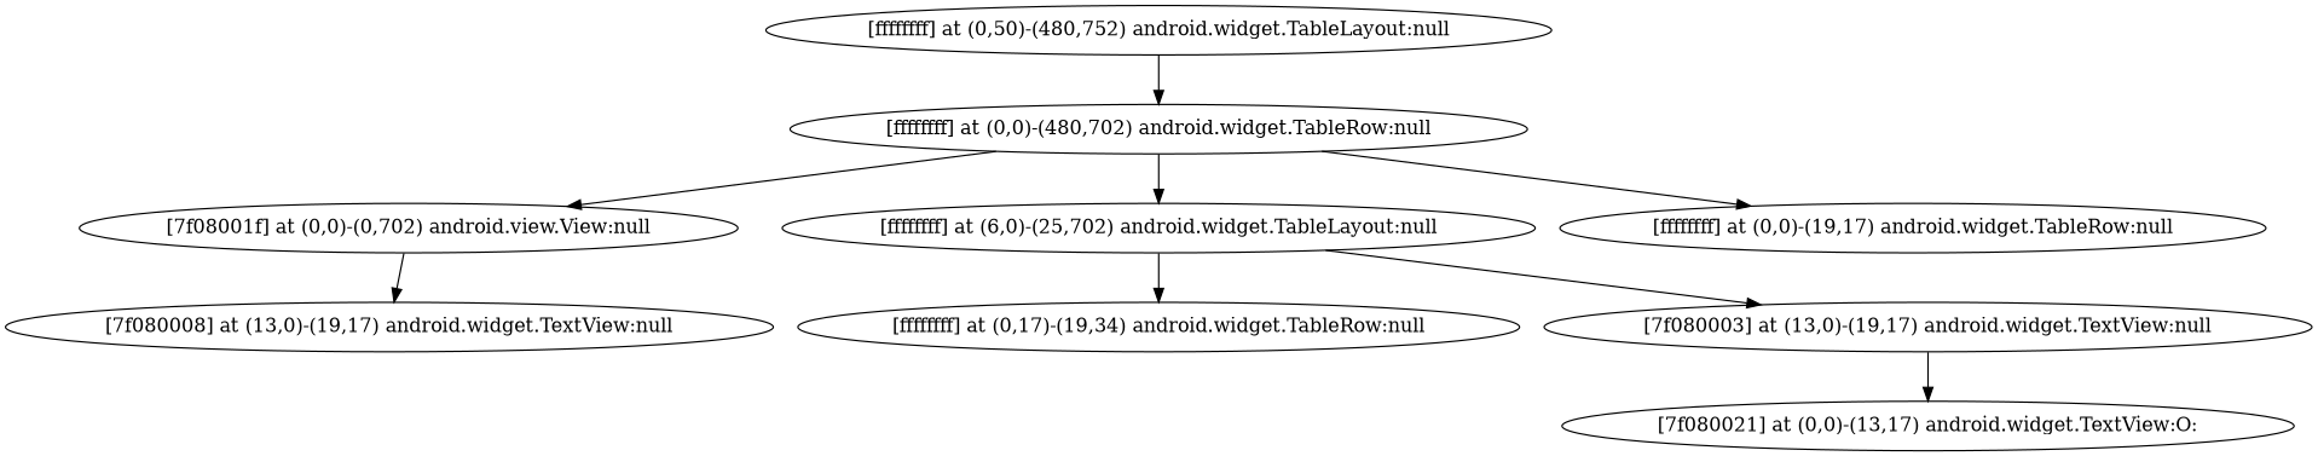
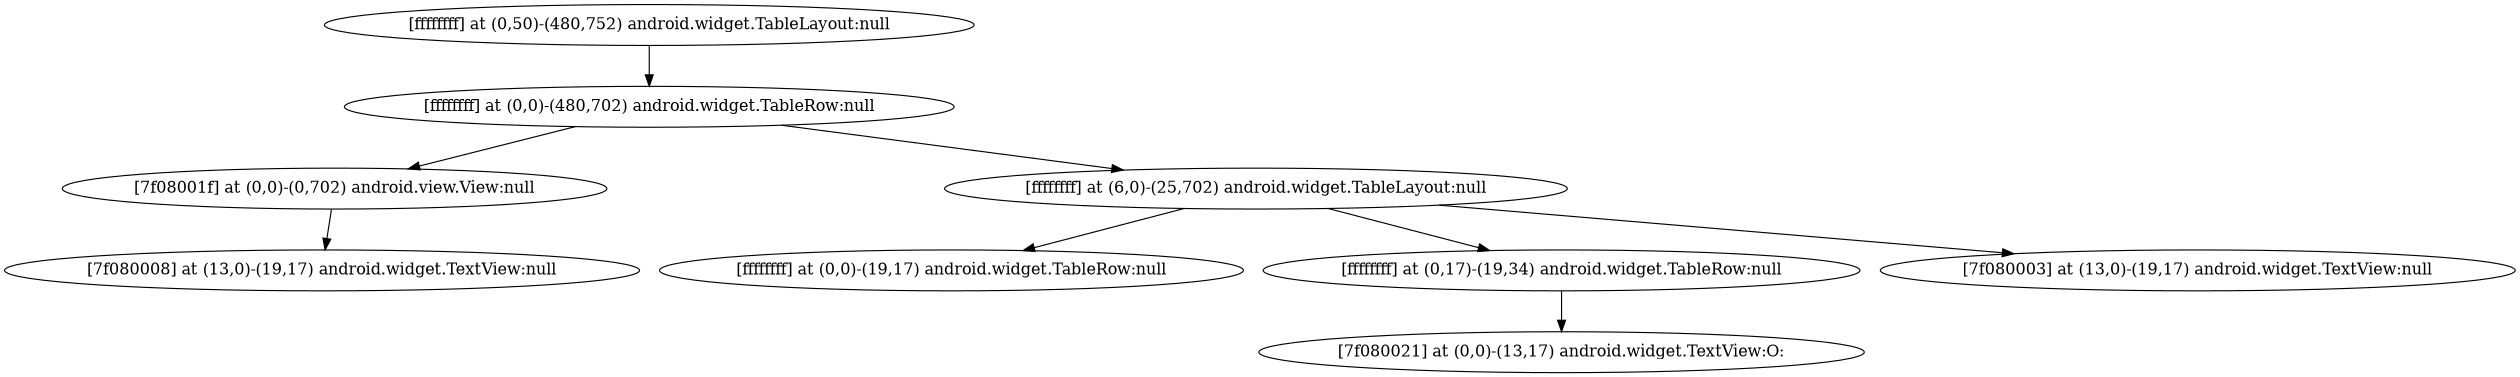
  strict digraph {
    n1 [label="[ffffffff] at (0,50)-(480,752) android.widget.TableLayout:null"]
    n2 [label="[ffffffff] at (0,0)-(480,702) android.widget.TableRow:null"]
    n3 [label="[7f08001f] at (0,0)-(0,702) android.view.View:null"]
    n4 [label="[ffffffff] at (6,0)-(25,702) android.widget.TableLayout:null"]
    n5 [label="[7f080008] at (13,0)-(19,17) android.widget.TextView:null"]
    n6 [label="[ffffffff] at (0,0)-(19,17) android.widget.TableRow:null"]
    n7 [label="[ffffffff] at (0,17)-(19,34) android.widget.TableRow:null"]
    n8 [label="[7f080003] at (13,0)-(19,17) android.widget.TextView:null"]
    n9 [label="[7f080021] at (0,0)-(13,17) android.widget.TextView:O:"]
    n1 -> n2
    n2 -> n3
    n2 -> n4
    n3 -> n5
-   n2 -> n6
+   n4 -> n6
    n4 -> n7
    n4 -> n8
-   n8 -> n9
+   n7 -> n9
  }
